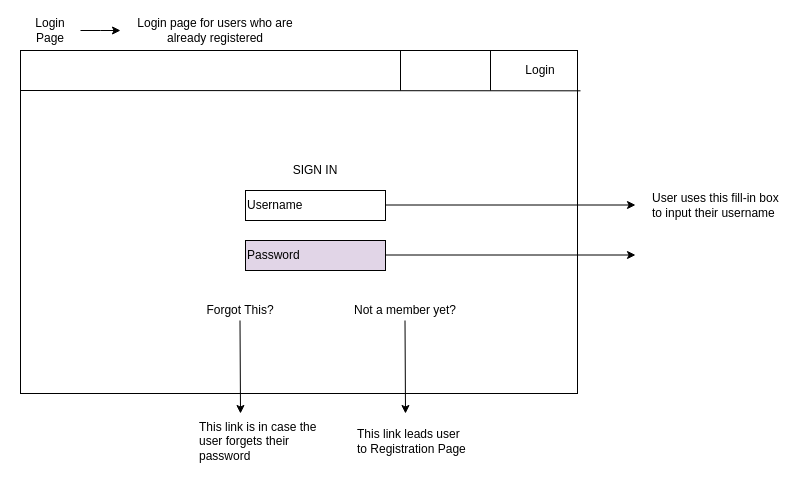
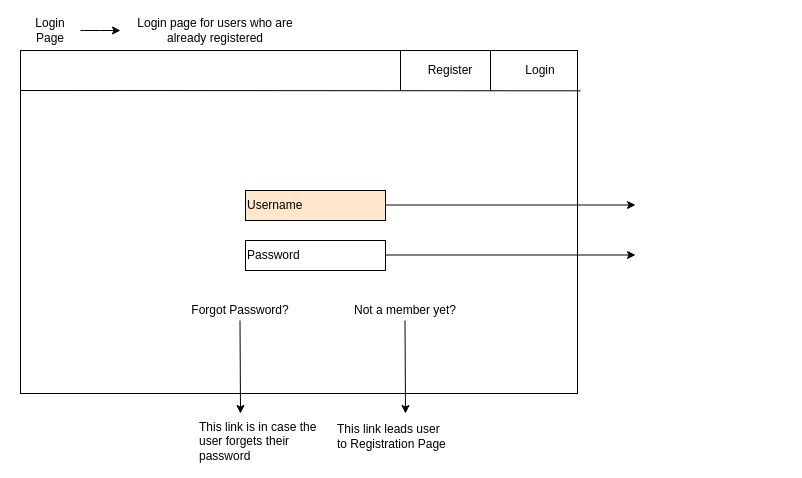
  <mxCell id="0" />
  <mxCell id="1" parent="0" />
  <mxCell id="2" value="" style="rounded=0;whiteSpace=wrap;html=1;" vertex="1" parent="1"><mxGeometry x="20" y="50" width="557" height="343" as="geometry" /></mxCell>
  <mxCell id="3" value="" style="endArrow=none;html=1;entryX=1;entryY=0.126;entryDx=0;entryDy=0;entryPerimeter=0;" edge="1" parent="1"><mxGeometry width="50" height="50" relative="1" as="geometry"><mxPoint x="20" y="90" as="sourcePoint" /><mxPoint x="580" y="90.32" as="targetPoint" /></mxGeometry></mxCell>
+ <mxCell id="4" value="Register" style="text;html=1;strokeColor=none;fillColor=none;align=center;verticalAlign=middle;whiteSpace=wrap;rounded=0;" vertex="1" parent="1"><mxGeometry x="430" y="60" width="40" height="20" as="geometry" /></mxCell>
  <mxCell id="5" value="Login" style="text;html=1;strokeColor=none;fillColor=none;align=center;verticalAlign=middle;whiteSpace=wrap;rounded=0;" vertex="1" parent="1"><mxGeometry x="520" y="60" width="40" height="20" as="geometry" /></mxCell>
  <mxCell id="6" value="" style="endArrow=none;html=1;" edge="1" parent="1"><mxGeometry width="50" height="50" relative="1" as="geometry"><mxPoint x="400" y="90" as="sourcePoint" /><mxPoint x="400" y="50" as="targetPoint" /></mxGeometry></mxCell>
  <mxCell id="7" value="" style="endArrow=none;html=1;" edge="1" parent="1"><mxGeometry width="50" height="50" relative="1" as="geometry"><mxPoint x="490" y="90" as="sourcePoint" /><mxPoint x="490" y="50" as="targetPoint" /></mxGeometry></mxCell>
- <mxCell id="8" value="SIGN IN" style="text;html=1;strokeColor=none;fillColor=none;align=center;verticalAlign=middle;whiteSpace=wrap;rounded=0;" vertex="1" parent="1"><mxGeometry x="280" y="160" width="70" height="20" as="geometry" /></mxCell>
- <mxCell id="9" value="Username" style="rounded=0;whiteSpace=wrap;html=1;align=left;" vertex="1" parent="1"><mxGeometry x="245" y="190" width="140" height="30" as="geometry" /></mxCell>
- <mxCell id="10" value="Password" style="rounded=0;whiteSpace=wrap;html=1;align=left;fillColor=#e1d5e7;" vertex="1" parent="1"><mxGeometry x="245" y="240" width="140" height="30" as="geometry" /></mxCell>
- <mxCell id="11" value="Forgot This?" style="text;html=1;strokeColor=none;fillColor=none;align=center;verticalAlign=middle;whiteSpace=wrap;rounded=0;" vertex="1" parent="1"><mxGeometry x="190" y="300" width="100" height="20" as="geometry" /></mxCell>
+ <mxCell id="9" value="Username" style="rounded=0;whiteSpace=wrap;html=1;align=left;fillColor=#ffe6cc;" vertex="1" parent="1"><mxGeometry x="245" y="190" width="140" height="30" as="geometry" /></mxCell>
+ <mxCell id="10" value="Password" style="rounded=0;whiteSpace=wrap;html=1;align=left;" vertex="1" parent="1"><mxGeometry x="245" y="240" width="140" height="30" as="geometry" /></mxCell>
+ <mxCell id="11" value="Forgot Password?" style="text;html=1;strokeColor=none;fillColor=none;align=center;verticalAlign=middle;whiteSpace=wrap;rounded=0;" vertex="1" parent="1"><mxGeometry x="190" y="300" width="100" height="20" as="geometry" /></mxCell>
  <mxCell id="12" value="Not a member yet?" style="text;html=1;strokeColor=none;fillColor=none;align=center;verticalAlign=middle;whiteSpace=wrap;rounded=0;" vertex="1" parent="1"><mxGeometry x="350" y="300" width="110" height="20" as="geometry" /></mxCell>
  <mxCell id="13" style="edgeStyle=orthogonalEdgeStyle;rounded=0;orthogonalLoop=1;jettySize=auto;html=1;" edge="1" parent="1" source="14"><mxGeometry relative="1" as="geometry"><mxPoint x="120" y="30" as="targetPoint" /></mxGeometry></mxCell>
  <mxCell id="14" value="Login Page" style="text;html=1;strokeColor=none;fillColor=none;align=center;verticalAlign=middle;whiteSpace=wrap;rounded=0;" vertex="1" parent="1"><mxGeometry x="20" y="20" width="60" height="20" as="geometry" /></mxCell>
  <mxCell id="15" value="Login page for users who are already registered" style="text;html=1;strokeColor=none;fillColor=none;align=center;verticalAlign=middle;whiteSpace=wrap;rounded=0;" vertex="1" parent="1"><mxGeometry x="120" y="20" width="190" height="20" as="geometry" /></mxCell>
  <mxCell id="16" value="" style="endArrow=classic;html=1;" edge="1" parent="1"><mxGeometry width="50" height="50" relative="1" as="geometry"><mxPoint x="385" y="204.5" as="sourcePoint" /><mxPoint x="635" y="204.5" as="targetPoint" /></mxGeometry></mxCell>
  <mxCell id="17" value="" style="endArrow=classic;html=1;" edge="1" parent="1"><mxGeometry width="50" height="50" relative="1" as="geometry"><mxPoint x="385" y="254.5" as="sourcePoint" /><mxPoint x="635" y="254.5" as="targetPoint" /></mxGeometry></mxCell>
- <mxCell id="18" value="User uses this fill-in box to input their username" style="text;html=1;strokeColor=none;fillColor=none;align=left;verticalAlign=middle;whiteSpace=wrap;rounded=0;" vertex="1" parent="1"><mxGeometry x="650" y="195" width="130" height="20" as="geometry" /></mxCell>
  <mxCell id="19" value="" style="endArrow=classic;html=1;" edge="1" parent="1"><mxGeometry width="50" height="50" relative="1" as="geometry"><mxPoint x="239.5" y="320" as="sourcePoint" /><mxPoint x="240" y="413" as="targetPoint" /></mxGeometry></mxCell>
  <mxCell id="20" value="" style="endArrow=classic;html=1;" edge="1" parent="1"><mxGeometry width="50" height="50" relative="1" as="geometry"><mxPoint x="404.5" y="320" as="sourcePoint" /><mxPoint x="405" y="413" as="targetPoint" /></mxGeometry></mxCell>
  <mxCell id="21" value="This link is in case the user forgets their password" style="text;html=1;strokeColor=none;fillColor=none;align=left;verticalAlign=middle;whiteSpace=wrap;rounded=0;" vertex="1" parent="1"><mxGeometry x="197" y="431" width="120" height="20" as="geometry" /></mxCell>
- <mxCell id="22" value="This link leads user to Registration Page" style="text;html=1;strokeColor=none;fillColor=none;align=left;verticalAlign=middle;whiteSpace=wrap;rounded=0;" vertex="1" parent="1"><mxGeometry x="355" y="426" width="115" height="30" as="geometry" /></mxCell>
+ <mxCell id="22" value="This link leads user to Registration Page" style="text;html=1;strokeColor=none;fillColor=none;align=left;verticalAlign=middle;whiteSpace=wrap;rounded=0;" vertex="1" parent="1"><mxGeometry x="335" y="421" width="115" height="30" as="geometry" /></mxCell>
